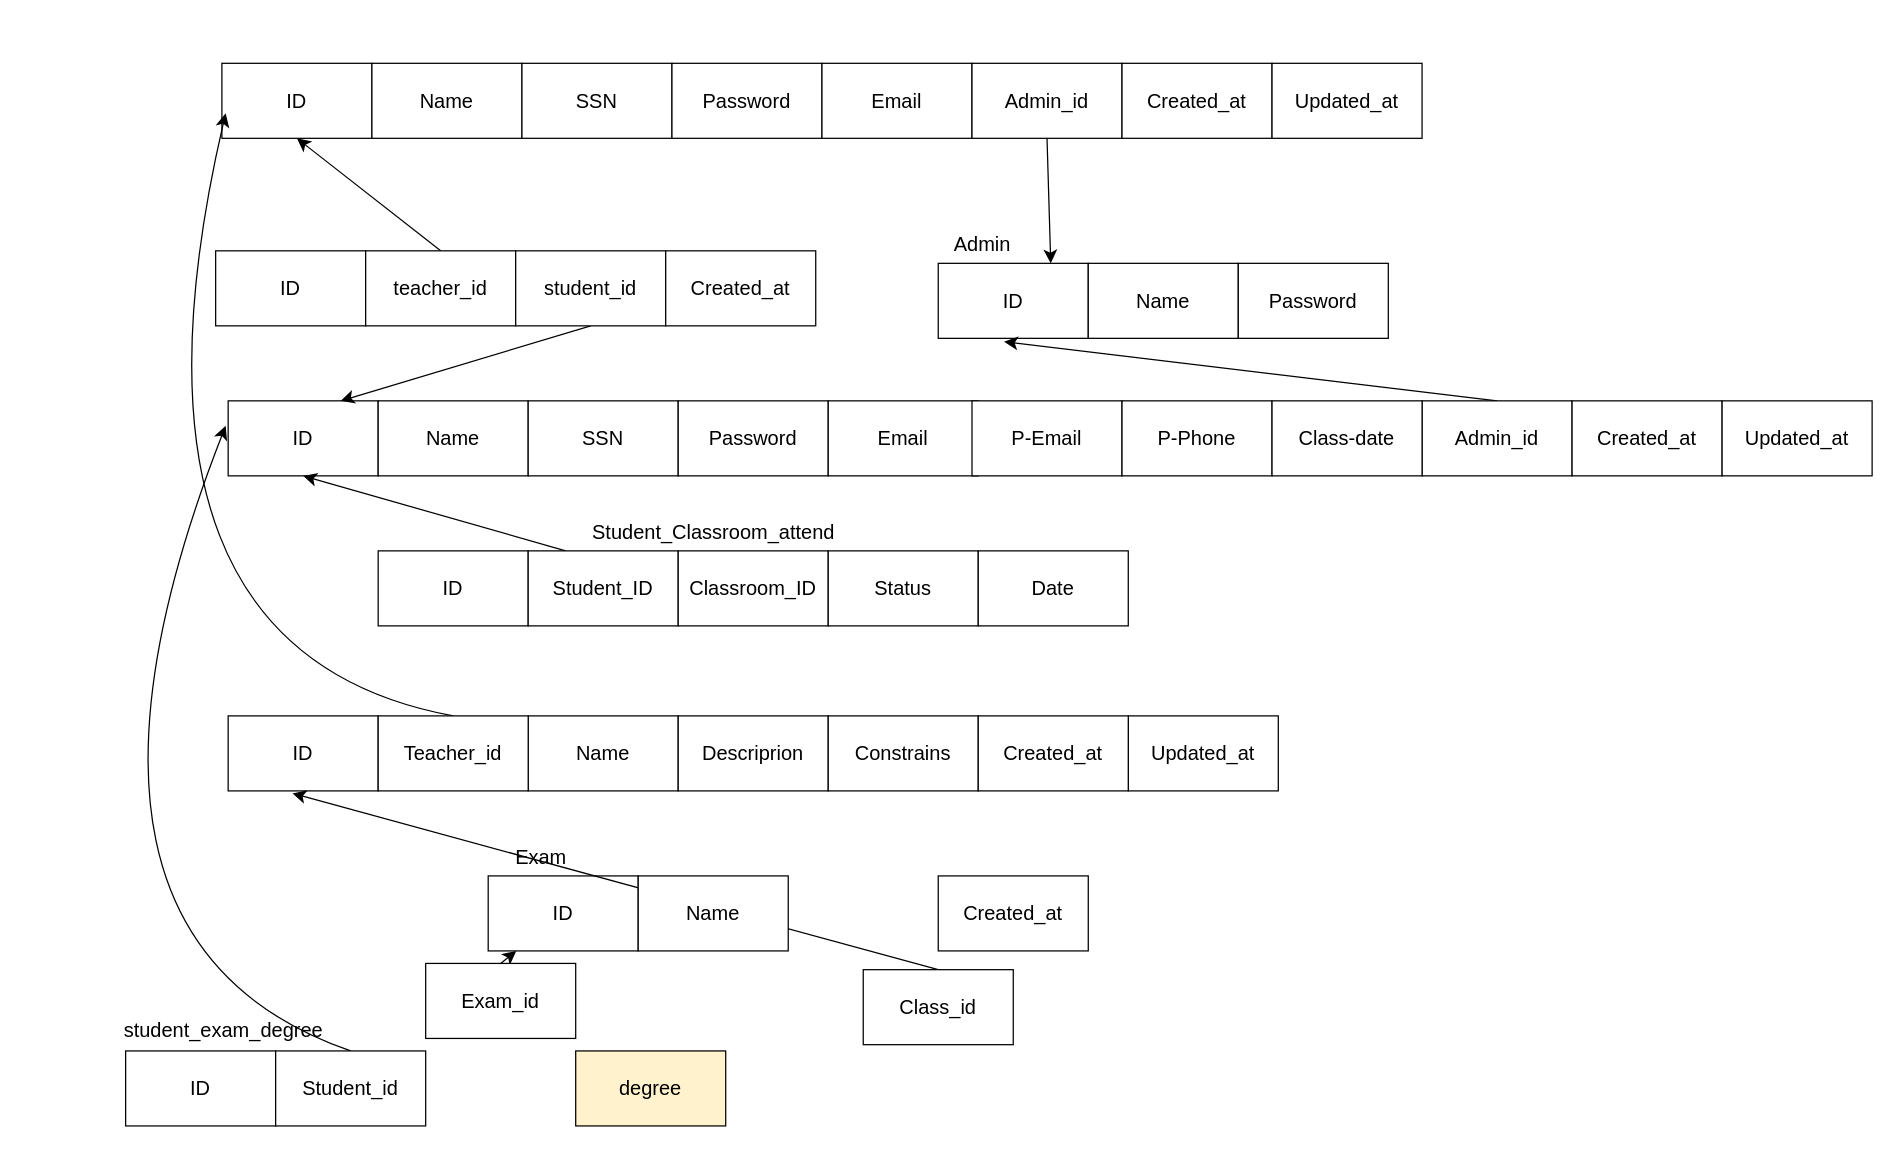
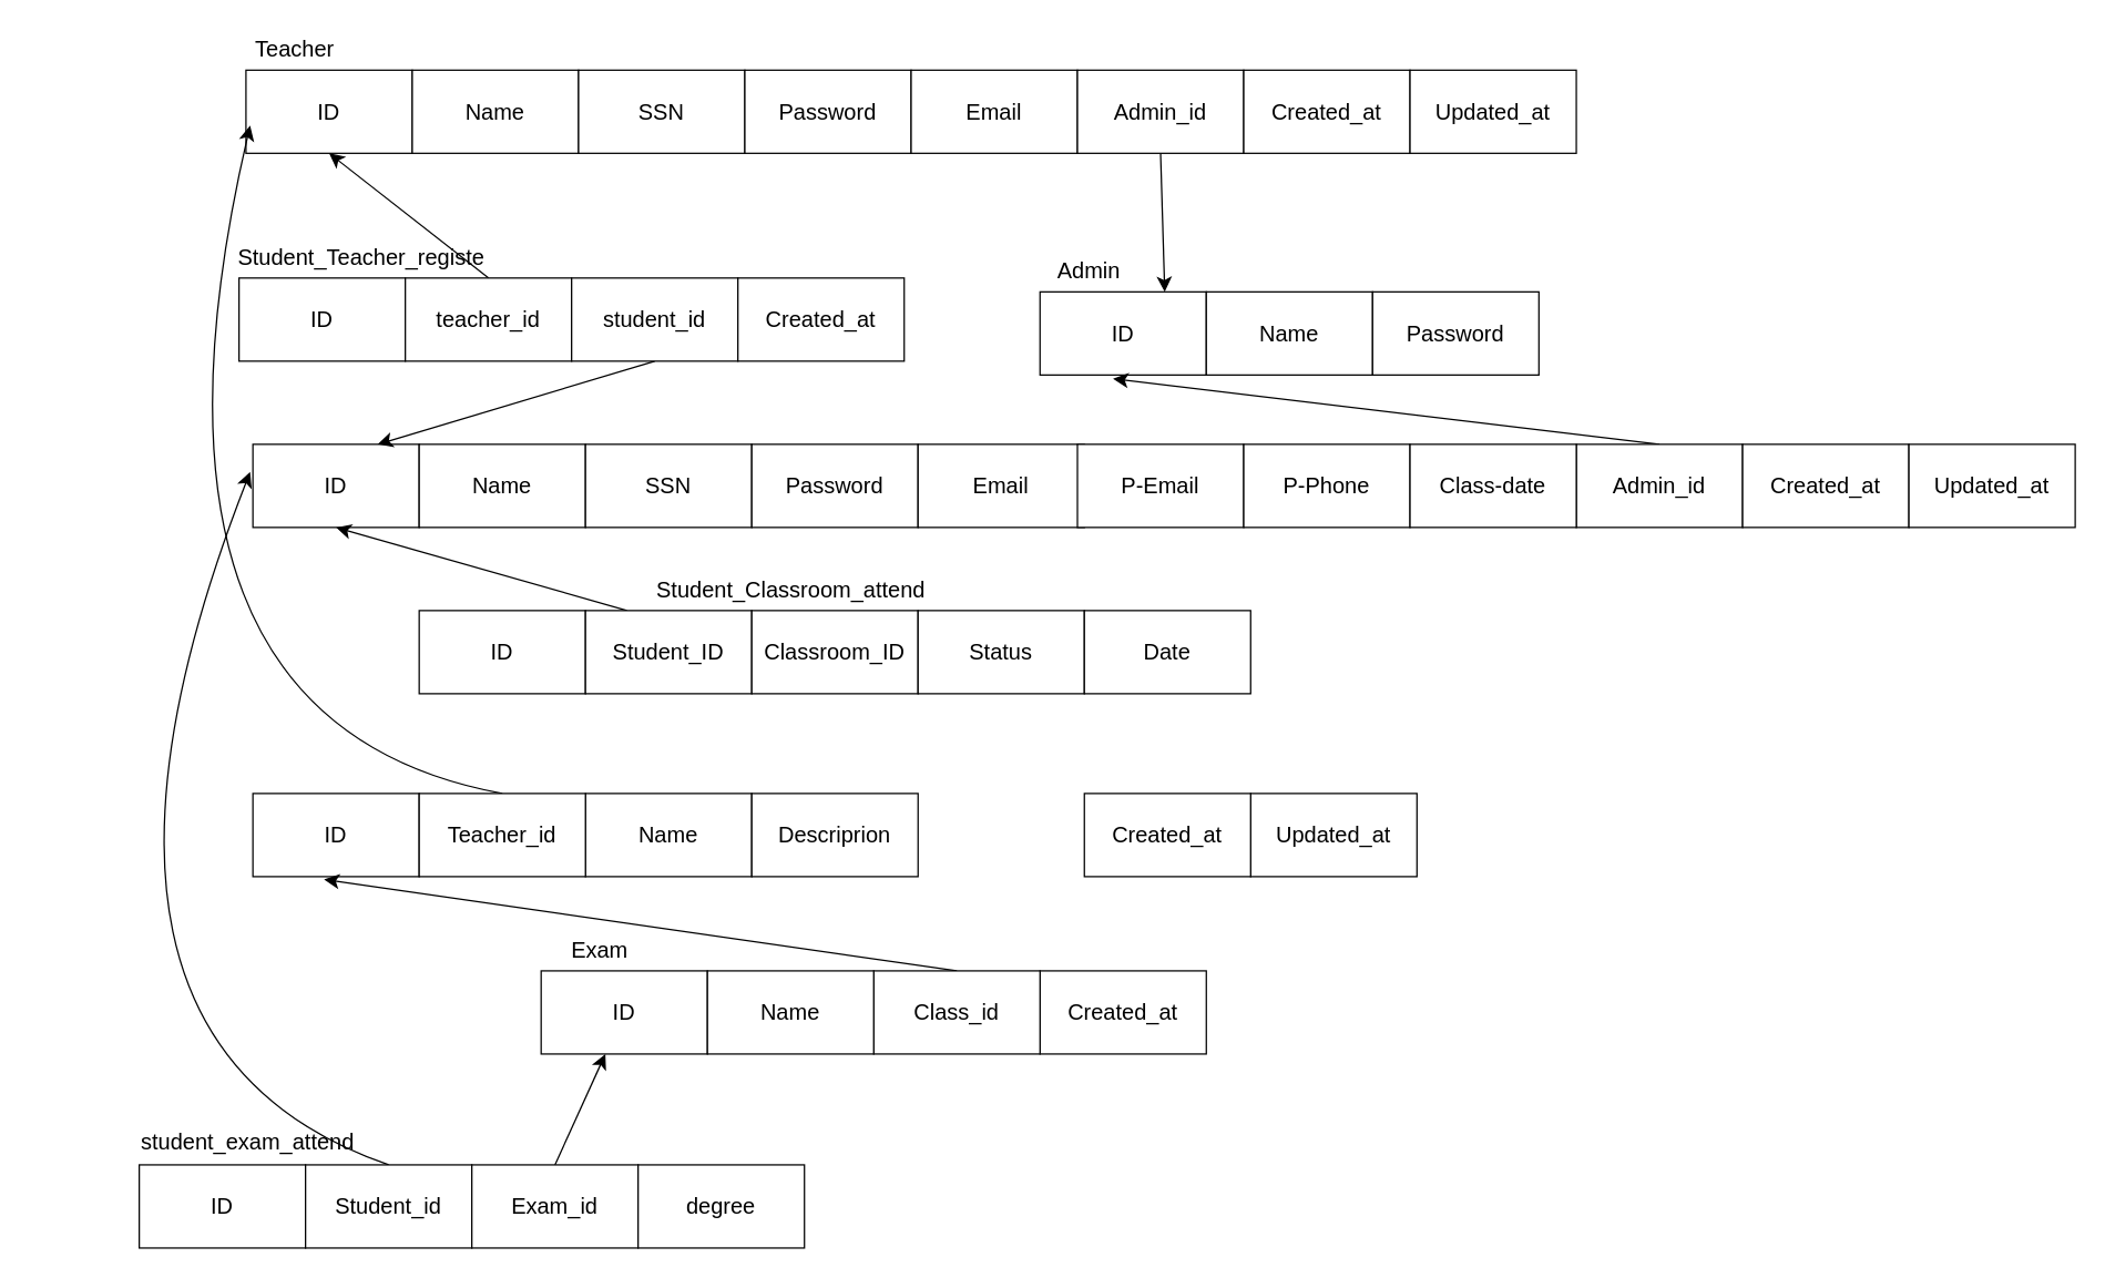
  <mxCell id="0" />
  <mxCell id="1" parent="0" />
  <mxCell id="2" value="ID" style="rounded=0;whiteSpace=wrap;html=1;fontSize=16;" vertex="1" parent="1"><mxGeometry x="177" y="50" width="120" height="60" as="geometry" /></mxCell>
  <mxCell id="3" value="Name" style="rounded=0;whiteSpace=wrap;html=1;fontSize=16;" vertex="1" parent="1"><mxGeometry x="297" y="50" width="120" height="60" as="geometry" /></mxCell>
  <mxCell id="4" value="SSN" style="rounded=0;whiteSpace=wrap;html=1;fontSize=16;" vertex="1" parent="1"><mxGeometry x="417" y="50" width="120" height="60" as="geometry" /></mxCell>
  <mxCell id="5" value="Password" style="rounded=0;whiteSpace=wrap;html=1;fontSize=16;" vertex="1" parent="1"><mxGeometry x="537" y="50" width="120" height="60" as="geometry" /></mxCell>
  <mxCell id="6" value="Email" style="rounded=0;whiteSpace=wrap;html=1;fontSize=16;" vertex="1" parent="1"><mxGeometry x="657" y="50" width="120" height="60" as="geometry" /></mxCell>
  <mxCell id="7" style="edgeStyle=none;curved=1;rounded=0;orthogonalLoop=1;jettySize=auto;html=1;exitX=0.5;exitY=1;exitDx=0;exitDy=0;entryX=0.75;entryY=0;entryDx=0;entryDy=0;fontSize=12;startSize=8;endSize=8;" edge="1" parent="1" source="8" target="10"><mxGeometry relative="1" as="geometry" /></mxCell>
  <mxCell id="8" value="Admin_id" style="rounded=0;whiteSpace=wrap;html=1;fontSize=16;" vertex="1" parent="1"><mxGeometry x="777" y="50" width="120" height="60" as="geometry" /></mxCell>
+ <mxCell id="9" value="Teacher" style="text;html=1;align=center;verticalAlign=middle;resizable=0;points=[];autosize=1;strokeColor=none;fillColor=none;fontSize=16;" vertex="1" parent="1"><mxGeometry x="172" y="20" width="80" height="30" as="geometry" /></mxCell>
  <mxCell id="10" value="ID" style="rounded=0;whiteSpace=wrap;html=1;fontSize=16;" vertex="1" parent="1"><mxGeometry x="750" y="210" width="120" height="60" as="geometry" /></mxCell>
  <mxCell id="11" value="Name" style="rounded=0;whiteSpace=wrap;html=1;fontSize=16;" vertex="1" parent="1"><mxGeometry x="870" y="210" width="120" height="60" as="geometry" /></mxCell>
  <mxCell id="12" value="Password" style="rounded=0;whiteSpace=wrap;html=1;fontSize=16;" vertex="1" parent="1"><mxGeometry x="990" y="210" width="120" height="60" as="geometry" /></mxCell>
  <mxCell id="13" value="Admin" style="text;html=1;align=center;verticalAlign=middle;resizable=0;points=[];autosize=1;strokeColor=none;fillColor=none;fontSize=16;" vertex="1" parent="1"><mxGeometry x="750" y="180" width="70" height="30" as="geometry" /></mxCell>
  <mxCell id="14" value="ID" style="rounded=0;whiteSpace=wrap;html=1;fontSize=16;" vertex="1" parent="1"><mxGeometry x="182" y="320" width="120" height="60" as="geometry" /></mxCell>
  <mxCell id="15" value="Name" style="rounded=0;whiteSpace=wrap;html=1;fontSize=16;" vertex="1" parent="1"><mxGeometry x="302" y="320" width="120" height="60" as="geometry" /></mxCell>
  <mxCell id="16" value="SSN" style="rounded=0;whiteSpace=wrap;html=1;fontSize=16;" vertex="1" parent="1"><mxGeometry x="422" y="320" width="120" height="60" as="geometry" /></mxCell>
  <mxCell id="17" value="Password" style="rounded=0;whiteSpace=wrap;html=1;fontSize=16;" vertex="1" parent="1"><mxGeometry x="542" y="320" width="120" height="60" as="geometry" /></mxCell>
  <mxCell id="18" value="Email" style="rounded=0;whiteSpace=wrap;html=1;fontSize=16;" vertex="1" parent="1"><mxGeometry x="662" y="320" width="120" height="60" as="geometry" /></mxCell>
  <mxCell id="19" style="edgeStyle=none;curved=1;rounded=0;orthogonalLoop=1;jettySize=auto;html=1;exitX=0.5;exitY=0;exitDx=0;exitDy=0;entryX=0.439;entryY=1.044;entryDx=0;entryDy=0;entryPerimeter=0;fontSize=12;startSize=8;endSize=8;" edge="1" parent="1" source="20" target="10"><mxGeometry relative="1" as="geometry" /></mxCell>
  <mxCell id="20" value="Admin_id" style="rounded=0;whiteSpace=wrap;html=1;fontSize=16;" vertex="1" parent="1"><mxGeometry x="1137" y="320" width="120" height="60" as="geometry" /></mxCell>
  <mxCell id="21" value="P-Email" style="rounded=0;whiteSpace=wrap;html=1;fontSize=16;" vertex="1" parent="1"><mxGeometry x="777" y="320" width="120" height="60" as="geometry" /></mxCell>
  <mxCell id="22" value="P-Phone" style="rounded=0;whiteSpace=wrap;html=1;fontSize=16;" vertex="1" parent="1"><mxGeometry x="897" y="320" width="120" height="60" as="geometry" /></mxCell>
  <mxCell id="23" value="Class-date" style="rounded=0;whiteSpace=wrap;html=1;fontSize=16;" vertex="1" parent="1"><mxGeometry x="1017" y="320" width="120" height="60" as="geometry" /></mxCell>
  <mxCell id="24" value="ID" style="rounded=0;whiteSpace=wrap;html=1;fontSize=16;" vertex="1" parent="1"><mxGeometry x="172" y="200" width="120" height="60" as="geometry" /></mxCell>
  <mxCell id="25" style="edgeStyle=none;curved=1;rounded=0;orthogonalLoop=1;jettySize=auto;html=1;exitX=0.5;exitY=0;exitDx=0;exitDy=0;entryX=0.5;entryY=1;entryDx=0;entryDy=0;fontSize=12;startSize=8;endSize=8;" edge="1" parent="1" source="26" target="2"><mxGeometry relative="1" as="geometry" /></mxCell>
  <mxCell id="26" value="teacher_id" style="rounded=0;whiteSpace=wrap;html=1;fontSize=16;" vertex="1" parent="1"><mxGeometry x="292" y="200" width="120" height="60" as="geometry" /></mxCell>
  <mxCell id="27" style="edgeStyle=none;curved=1;rounded=0;orthogonalLoop=1;jettySize=auto;html=1;exitX=0.5;exitY=1;exitDx=0;exitDy=0;entryX=0.75;entryY=0;entryDx=0;entryDy=0;fontSize=12;startSize=8;endSize=8;" edge="1" parent="1" source="28" target="14"><mxGeometry relative="1" as="geometry" /></mxCell>
  <mxCell id="28" value="student_id" style="rounded=0;whiteSpace=wrap;html=1;fontSize=16;" vertex="1" parent="1"><mxGeometry x="412" y="200" width="120" height="60" as="geometry" /></mxCell>
+ <mxCell id="29" value="Student_Teacher_registe" style="text;html=1;align=center;verticalAlign=middle;resizable=0;points=[];autosize=1;strokeColor=none;fillColor=none;fontSize=16;" vertex="1" parent="1"><mxGeometry x="160" y="170" width="200" height="30" as="geometry" /></mxCell>
  <mxCell id="30" value="Created_at" style="rounded=0;whiteSpace=wrap;html=1;fontSize=16;" vertex="1" parent="1"><mxGeometry x="897" y="50" width="120" height="60" as="geometry" /></mxCell>
  <mxCell id="31" value="Updated_at" style="rounded=0;whiteSpace=wrap;html=1;fontSize=16;" vertex="1" parent="1"><mxGeometry x="1017" y="50" width="120" height="60" as="geometry" /></mxCell>
  <mxCell id="32" value="Created_at" style="rounded=0;whiteSpace=wrap;html=1;fontSize=16;" vertex="1" parent="1"><mxGeometry x="1257" y="320" width="120" height="60" as="geometry" /></mxCell>
  <mxCell id="33" value="Updated_at" style="rounded=0;whiteSpace=wrap;html=1;fontSize=16;" vertex="1" parent="1"><mxGeometry x="1377" y="320" width="120" height="60" as="geometry" /></mxCell>
  <mxCell id="34" value="Created_at" style="rounded=0;whiteSpace=wrap;html=1;fontSize=16;" vertex="1" parent="1"><mxGeometry x="532" y="200" width="120" height="60" as="geometry" /></mxCell>
  <mxCell id="35" value="ID" style="rounded=0;whiteSpace=wrap;html=1;fontSize=16;" vertex="1" parent="1"><mxGeometry x="182" y="572" width="120" height="60" as="geometry" /></mxCell>
  <mxCell id="36" value="Name" style="rounded=0;whiteSpace=wrap;html=1;fontSize=16;" vertex="1" parent="1"><mxGeometry x="422" y="572" width="120" height="60" as="geometry" /></mxCell>
  <mxCell id="37" value="Descriprion" style="rounded=0;whiteSpace=wrap;html=1;fontSize=16;" vertex="1" parent="1"><mxGeometry x="542" y="572" width="120" height="60" as="geometry" /></mxCell>
- <mxCell id="38" value="Constrains" style="rounded=0;whiteSpace=wrap;html=1;fontSize=16;" vertex="1" parent="1"><mxGeometry x="662" y="572" width="120" height="60" as="geometry" /></mxCell>
  <mxCell id="39" style="edgeStyle=none;curved=1;rounded=0;orthogonalLoop=1;jettySize=auto;html=1;exitX=0.5;exitY=0;exitDx=0;exitDy=0;fontSize=12;startSize=8;endSize=8;entryX=0.025;entryY=0.667;entryDx=0;entryDy=0;entryPerimeter=0;" edge="1" parent="1" source="40" target="2"><mxGeometry relative="1" as="geometry"><mxPoint x="170" y="90" as="targetPoint" /><Array as="points"><mxPoint x="80" y="520" /></Array></mxGeometry></mxCell>
  <mxCell id="40" value="Teacher_id" style="rounded=0;whiteSpace=wrap;html=1;fontSize=16;" vertex="1" parent="1"><mxGeometry x="302" y="572" width="120" height="60" as="geometry" /></mxCell>
  <mxCell id="41" value="Created_at" style="rounded=0;whiteSpace=wrap;html=1;fontSize=16;" vertex="1" parent="1"><mxGeometry x="750" y="700" width="120" height="60" as="geometry" /></mxCell>
  <mxCell id="42" value="Updated_at" style="rounded=0;whiteSpace=wrap;html=1;fontSize=16;" vertex="1" parent="1"><mxGeometry x="902" y="572" width="120" height="60" as="geometry" /></mxCell>
  <mxCell id="43" value="ID" style="rounded=0;whiteSpace=wrap;html=1;fontSize=16;" vertex="1" parent="1"><mxGeometry x="302" y="440" width="120" height="60" as="geometry" /></mxCell>
  <mxCell id="44" style="edgeStyle=none;curved=1;rounded=0;orthogonalLoop=1;jettySize=auto;html=1;exitX=0.25;exitY=0;exitDx=0;exitDy=0;entryX=0.5;entryY=1;entryDx=0;entryDy=0;fontSize=12;startSize=8;endSize=8;" edge="1" parent="1" source="45" target="14"><mxGeometry relative="1" as="geometry" /></mxCell>
  <mxCell id="45" value="Student_ID" style="rounded=0;whiteSpace=wrap;html=1;fontSize=16;" vertex="1" parent="1"><mxGeometry x="422" y="440" width="120" height="60" as="geometry" /></mxCell>
  <mxCell id="46" value="Classroom_ID" style="rounded=0;whiteSpace=wrap;html=1;fontSize=16;" vertex="1" parent="1"><mxGeometry x="542" y="440" width="120" height="60" as="geometry" /></mxCell>
  <mxCell id="47" value="Status" style="rounded=0;whiteSpace=wrap;html=1;fontSize=16;" vertex="1" parent="1"><mxGeometry x="662" y="440" width="120" height="60" as="geometry" /></mxCell>
  <mxCell id="48" value="Date" style="rounded=0;whiteSpace=wrap;html=1;fontSize=16;" vertex="1" parent="1"><mxGeometry x="782" y="440" width="120" height="60" as="geometry" /></mxCell>
  <mxCell id="49" value="Student_Classroom_attend" style="text;html=1;align=center;verticalAlign=middle;resizable=0;points=[];autosize=1;strokeColor=none;fillColor=none;fontSize=16;" vertex="1" parent="1"><mxGeometry x="460" y="410" width="220" height="30" as="geometry" /></mxCell>
  <mxCell id="50" value="ID" style="rounded=0;whiteSpace=wrap;html=1;fontSize=16;" vertex="1" parent="1"><mxGeometry x="390" y="700" width="120" height="60" as="geometry" /></mxCell>
  <mxCell id="51" style="edgeStyle=none;curved=1;rounded=0;orthogonalLoop=1;jettySize=auto;html=1;exitX=0.5;exitY=0;exitDx=0;exitDy=0;entryX=0.428;entryY=1.033;entryDx=0;entryDy=0;entryPerimeter=0;fontSize=12;startSize=8;endSize=8;" edge="1" parent="1" source="52" target="35"><mxGeometry relative="1" as="geometry" /></mxCell>
- <mxCell id="52" value="Class_id" style="rounded=0;whiteSpace=wrap;html=1;fontSize=16;" vertex="1" parent="1"><mxGeometry x="690" y="775" width="120" height="60" as="geometry" /></mxCell>
+ <mxCell id="52" value="Class_id" style="rounded=0;whiteSpace=wrap;html=1;fontSize=16;" vertex="1" parent="1"><mxGeometry x="630" y="700" width="120" height="60" as="geometry" /></mxCell>
  <mxCell id="53" value="Name" style="rounded=0;whiteSpace=wrap;html=1;fontSize=16;" vertex="1" parent="1"><mxGeometry x="510" y="700" width="120" height="60" as="geometry" /></mxCell>
  <mxCell id="54" value="Exam" style="text;html=1;align=center;verticalAlign=middle;resizable=0;points=[];autosize=1;strokeColor=none;fillColor=none;fontSize=16;" vertex="1" parent="1"><mxGeometry x="402" y="670" width="60" height="30" as="geometry" /></mxCell>
  <mxCell id="55" value="Created_at" style="rounded=0;whiteSpace=wrap;html=1;fontSize=16;" vertex="1" parent="1"><mxGeometry x="782" y="572" width="120" height="60" as="geometry" /></mxCell>
  <mxCell id="56" value="ID" style="rounded=0;whiteSpace=wrap;html=1;fontSize=16;" vertex="1" parent="1"><mxGeometry x="100" y="840" width="120" height="60" as="geometry" /></mxCell>
  <mxCell id="57" style="edgeStyle=none;curved=1;rounded=0;orthogonalLoop=1;jettySize=auto;html=1;exitX=0.5;exitY=0;exitDx=0;exitDy=0;fontSize=12;startSize=8;endSize=8;" edge="1" parent="1" source="58"><mxGeometry relative="1" as="geometry"><mxPoint x="180" y="340" as="targetPoint" /><Array as="points"><mxPoint x="20" y="750" /></Array></mxGeometry></mxCell>
  <mxCell id="58" value="Student_id" style="rounded=0;whiteSpace=wrap;html=1;fontSize=16;" vertex="1" parent="1"><mxGeometry x="220" y="840" width="120" height="60" as="geometry" /></mxCell>
  <mxCell id="59" style="edgeStyle=none;curved=1;rounded=0;orthogonalLoop=1;jettySize=auto;html=1;exitX=0.5;exitY=0;exitDx=0;exitDy=0;fontSize=12;startSize=8;endSize=8;" edge="1" parent="1" source="60" target="50"><mxGeometry relative="1" as="geometry" /></mxCell>
- <mxCell id="60" value="Exam_id" style="rounded=0;whiteSpace=wrap;html=1;fontSize=16;" vertex="1" parent="1"><mxGeometry x="340" y="770" width="120" height="60" as="geometry" /></mxCell>
- <mxCell id="61" value="degree" style="rounded=0;whiteSpace=wrap;html=1;fontSize=16;fillColor=#fff2cc;" vertex="1" parent="1"><mxGeometry x="460" y="840" width="120" height="60" as="geometry" /></mxCell>
- <mxCell id="62" value="student_exam_degree" style="text;html=1;align=center;verticalAlign=middle;resizable=0;points=[];autosize=1;strokeColor=none;fillColor=none;fontSize=16;" vertex="1" parent="1"><mxGeometry x="88" y="808" width="180" height="30" as="geometry" /></mxCell>
+ <mxCell id="60" value="Exam_id" style="rounded=0;whiteSpace=wrap;html=1;fontSize=16;" vertex="1" parent="1"><mxGeometry x="340" y="840" width="120" height="60" as="geometry" /></mxCell>
+ <mxCell id="61" value="degree" style="rounded=0;whiteSpace=wrap;html=1;fontSize=16;" vertex="1" parent="1"><mxGeometry x="460" y="840" width="120" height="60" as="geometry" /></mxCell>
+ <mxCell id="62" value="student_exam_attend" style="text;html=1;align=center;verticalAlign=middle;resizable=0;points=[];autosize=1;strokeColor=none;fillColor=none;fontSize=16;" vertex="1" parent="1"><mxGeometry x="88" y="808" width="180" height="30" as="geometry" /></mxCell>
